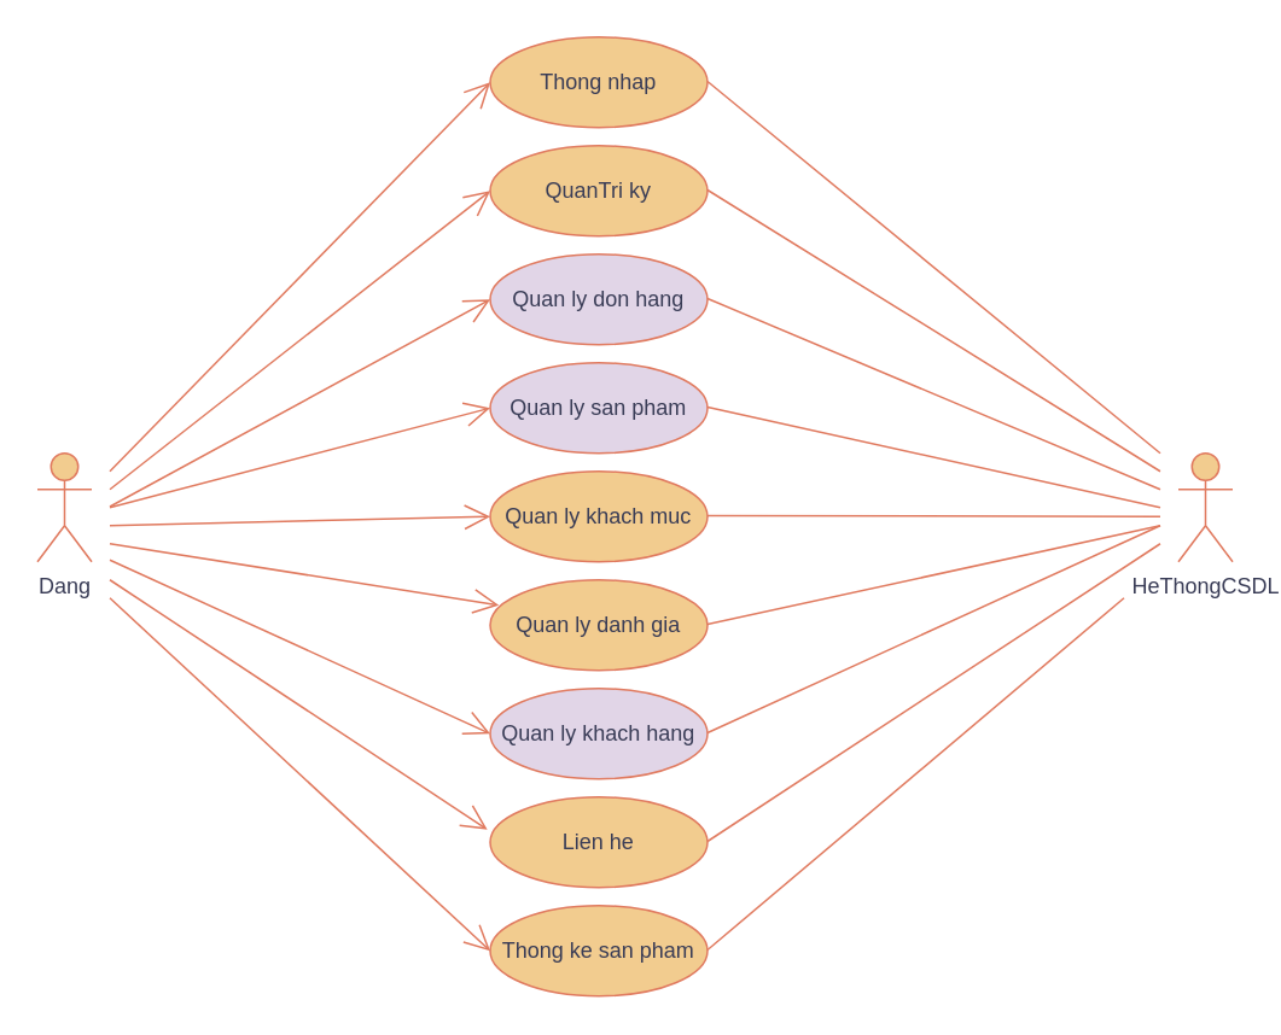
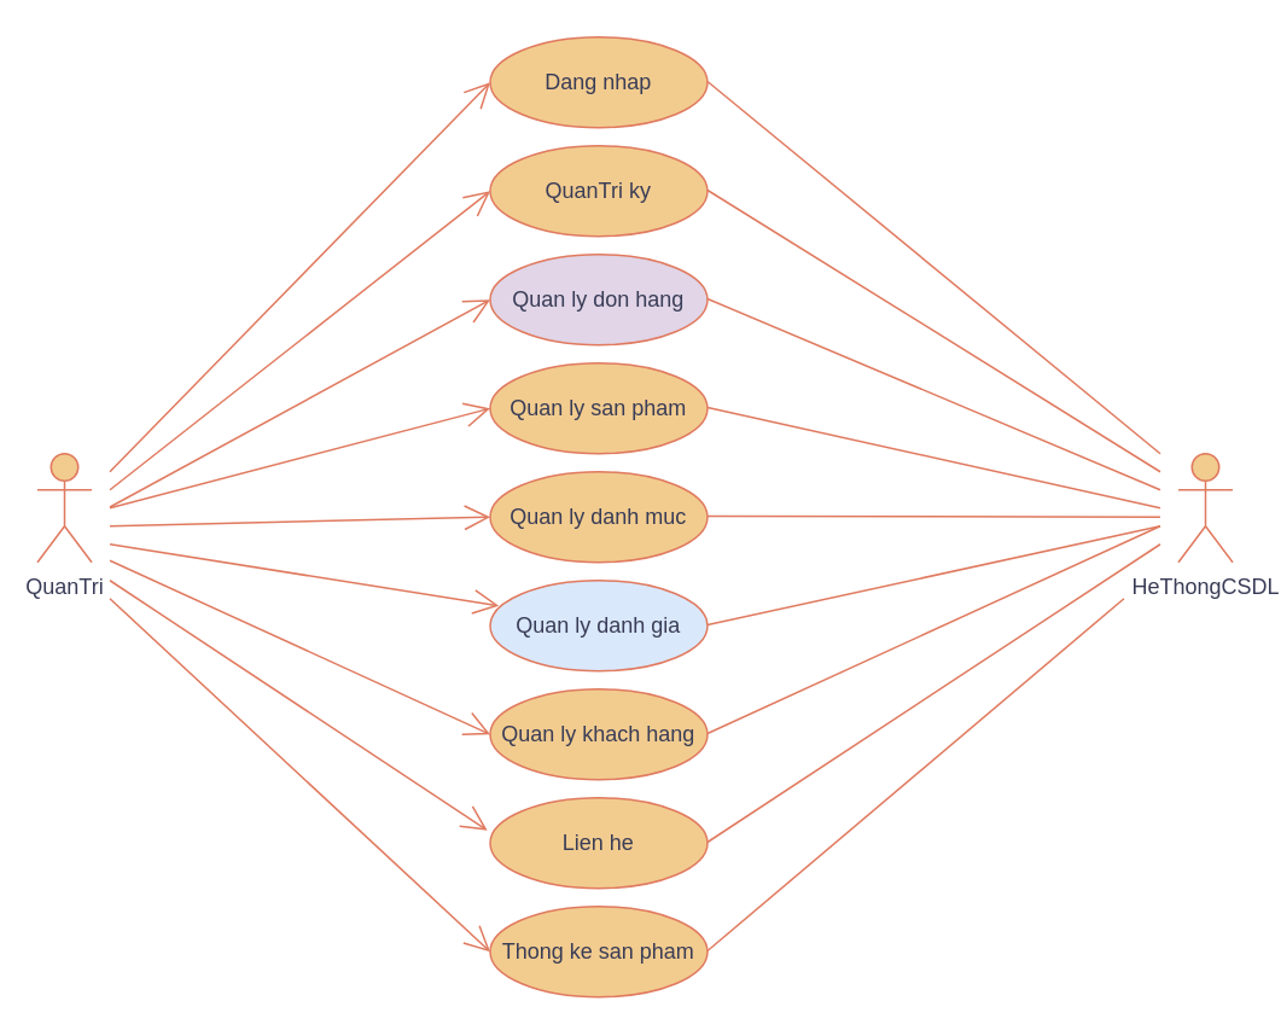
  <mxCell id="0" />
  <mxCell id="1" parent="0" />
  <mxCell id="2" value="Lien he" style="ellipse;whiteSpace=wrap;html=1;labelBackgroundColor=none;fillColor=#F2CC8F;strokeColor=#E07A5F;fontColor=#393C56;" vertex="1" parent="1"><mxGeometry x="270" y="440" width="120" height="50" as="geometry" /></mxCell>
- <mxCell id="3" value="Thong nhap" style="ellipse;whiteSpace=wrap;html=1;labelBackgroundColor=none;fillColor=#F2CC8F;strokeColor=#E07A5F;fontColor=#393C56;" vertex="1" parent="1"><mxGeometry x="270" y="20" width="120" height="50" as="geometry" /></mxCell>
+ <mxCell id="3" value="Dang nhap" style="ellipse;whiteSpace=wrap;html=1;labelBackgroundColor=none;fillColor=#F2CC8F;strokeColor=#E07A5F;fontColor=#393C56;" vertex="1" parent="1"><mxGeometry x="270" y="20" width="120" height="50" as="geometry" /></mxCell>
  <mxCell id="4" value="QuanTri ky" style="ellipse;whiteSpace=wrap;html=1;labelBackgroundColor=none;fillColor=#F2CC8F;strokeColor=#E07A5F;fontColor=#393C56;" vertex="1" parent="1"><mxGeometry x="270" y="80" width="120" height="50" as="geometry" /></mxCell>
  <mxCell id="5" value="Quan ly don hang" style="ellipse;whiteSpace=wrap;html=1;labelBackgroundColor=none;fillColor=#e1d5e7;strokeColor=#E07A5F;fontColor=#393C56;" vertex="1" parent="1"><mxGeometry x="270" y="140" width="120" height="50" as="geometry" /></mxCell>
- <mxCell id="6" value="Quan ly san pham" style="ellipse;whiteSpace=wrap;html=1;labelBackgroundColor=none;fillColor=#e1d5e7;strokeColor=#E07A5F;fontColor=#393C56;" vertex="1" parent="1"><mxGeometry x="270" y="200" width="120" height="50" as="geometry" /></mxCell>
- <mxCell id="7" value="Quan ly khach muc" style="ellipse;whiteSpace=wrap;html=1;labelBackgroundColor=none;fillColor=#F2CC8F;strokeColor=#E07A5F;fontColor=#393C56;" vertex="1" parent="1"><mxGeometry x="270" y="260" width="120" height="50" as="geometry" /></mxCell>
- <mxCell id="8" value="Quan ly danh gia" style="ellipse;whiteSpace=wrap;html=1;labelBackgroundColor=none;fillColor=#F2CC8F;strokeColor=#E07A5F;fontColor=#393C56;" vertex="1" parent="1"><mxGeometry x="270" y="320" width="120" height="50" as="geometry" /></mxCell>
- <mxCell id="9" value="Quan ly khach hang" style="ellipse;whiteSpace=wrap;html=1;labelBackgroundColor=none;fillColor=#e1d5e7;strokeColor=#E07A5F;fontColor=#393C56;" vertex="1" parent="1"><mxGeometry x="270" y="380" width="120" height="50" as="geometry" /></mxCell>
+ <mxCell id="6" value="Quan ly san pham" style="ellipse;whiteSpace=wrap;html=1;labelBackgroundColor=none;fillColor=#F2CC8F;strokeColor=#E07A5F;fontColor=#393C56;" vertex="1" parent="1"><mxGeometry x="270" y="200" width="120" height="50" as="geometry" /></mxCell>
+ <mxCell id="7" value="Quan ly danh muc" style="ellipse;whiteSpace=wrap;html=1;labelBackgroundColor=none;fillColor=#F2CC8F;strokeColor=#E07A5F;fontColor=#393C56;" vertex="1" parent="1"><mxGeometry x="270" y="260" width="120" height="50" as="geometry" /></mxCell>
+ <mxCell id="8" value="Quan ly danh gia" style="ellipse;whiteSpace=wrap;html=1;labelBackgroundColor=none;fillColor=#dae8fc;strokeColor=#E07A5F;fontColor=#393C56;" vertex="1" parent="1"><mxGeometry x="270" y="320" width="120" height="50" as="geometry" /></mxCell>
+ <mxCell id="9" value="Quan ly khach hang" style="ellipse;whiteSpace=wrap;html=1;labelBackgroundColor=none;fillColor=#F2CC8F;strokeColor=#E07A5F;fontColor=#393C56;" vertex="1" parent="1"><mxGeometry x="270" y="380" width="120" height="50" as="geometry" /></mxCell>
  <mxCell id="10" value="Thong ke san pham" style="ellipse;whiteSpace=wrap;html=1;labelBackgroundColor=none;fillColor=#F2CC8F;strokeColor=#E07A5F;fontColor=#393C56;" vertex="1" parent="1"><mxGeometry x="270" y="500" width="120" height="50" as="geometry" /></mxCell>
- <mxCell id="11" value="Dang" style="shape=umlActor;verticalLabelPosition=bottom;verticalAlign=top;html=1;outlineConnect=0;labelBackgroundColor=none;fillColor=#F2CC8F;strokeColor=#E07A5F;fontColor=#393C56;" vertex="1" parent="1"><mxGeometry x="20" y="250" width="30" height="60" as="geometry" /></mxCell>
+ <mxCell id="11" value="QuanTri" style="shape=umlActor;verticalLabelPosition=bottom;verticalAlign=top;html=1;outlineConnect=0;labelBackgroundColor=none;fillColor=#F2CC8F;strokeColor=#E07A5F;fontColor=#393C56;" vertex="1" parent="1"><mxGeometry x="20" y="250" width="30" height="60" as="geometry" /></mxCell>
  <mxCell id="12" value="HeThongCSDL" style="shape=umlActor;verticalLabelPosition=bottom;verticalAlign=top;html=1;outlineConnect=0;textShadow=0;labelBorderColor=none;labelBackgroundColor=none;fillColor=#F2CC8F;strokeColor=#E07A5F;fontColor=#393C56;" vertex="1" parent="1"><mxGeometry x="650" y="250" width="30" height="60" as="geometry" /></mxCell>
  <mxCell id="13" value="" style="endArrow=none;html=1;rounded=0;labelBackgroundColor=none;strokeColor=#E07A5F;fontColor=default;" edge="1" parent="1"><mxGeometry relative="1" as="geometry"><mxPoint x="390" y="284.5" as="sourcePoint" /><mxPoint x="640" y="285" as="targetPoint" /></mxGeometry></mxCell>
  <mxCell id="14" value="" style="endArrow=none;html=1;rounded=0;labelBackgroundColor=none;strokeColor=#E07A5F;fontColor=default;" edge="1" parent="1"><mxGeometry relative="1" as="geometry"><mxPoint x="390" y="344.5" as="sourcePoint" /><mxPoint x="640" y="290" as="targetPoint" /></mxGeometry></mxCell>
  <mxCell id="15" value="" style="endArrow=none;html=1;rounded=0;labelBackgroundColor=none;strokeColor=#E07A5F;fontColor=default;" edge="1" parent="1"><mxGeometry relative="1" as="geometry"><mxPoint x="390" y="404.5" as="sourcePoint" /><mxPoint x="640" y="290" as="targetPoint" /></mxGeometry></mxCell>
  <mxCell id="16" value="" style="endArrow=none;html=1;rounded=0;labelBackgroundColor=none;strokeColor=#E07A5F;fontColor=default;" edge="1" parent="1"><mxGeometry relative="1" as="geometry"><mxPoint x="390" y="464.5" as="sourcePoint" /><mxPoint x="640" y="300" as="targetPoint" /></mxGeometry></mxCell>
  <mxCell id="17" value="" style="endArrow=none;html=1;rounded=0;labelBackgroundColor=none;strokeColor=#E07A5F;fontColor=default;" edge="1" parent="1"><mxGeometry relative="1" as="geometry"><mxPoint x="390" y="524.5" as="sourcePoint" /><mxPoint x="620" y="330" as="targetPoint" /></mxGeometry></mxCell>
  <mxCell id="18" value="" style="endArrow=none;html=1;rounded=0;labelBackgroundColor=none;strokeColor=#E07A5F;fontColor=default;" edge="1" parent="1"><mxGeometry relative="1" as="geometry"><mxPoint x="390" y="224.5" as="sourcePoint" /><mxPoint x="640" y="280" as="targetPoint" /></mxGeometry></mxCell>
  <mxCell id="19" value="" style="endArrow=none;html=1;rounded=0;labelBackgroundColor=none;strokeColor=#E07A5F;fontColor=default;" edge="1" parent="1"><mxGeometry relative="1" as="geometry"><mxPoint x="390" y="164.5" as="sourcePoint" /><mxPoint x="640" y="270" as="targetPoint" /></mxGeometry></mxCell>
  <mxCell id="20" value="" style="endArrow=none;html=1;rounded=0;labelBackgroundColor=none;strokeColor=#E07A5F;fontColor=default;" edge="1" parent="1"><mxGeometry relative="1" as="geometry"><mxPoint x="390" y="104.5" as="sourcePoint" /><mxPoint x="640" y="260" as="targetPoint" /></mxGeometry></mxCell>
  <mxCell id="21" value="" style="endArrow=none;html=1;rounded=0;labelBackgroundColor=none;strokeColor=#E07A5F;fontColor=default;" edge="1" parent="1"><mxGeometry relative="1" as="geometry"><mxPoint x="390" y="44.5" as="sourcePoint" /><mxPoint x="640" y="250" as="targetPoint" /></mxGeometry></mxCell>
  <mxCell id="22" value="" style="endArrow=open;endFill=1;endSize=12;html=1;rounded=0;entryX=0;entryY=0.5;entryDx=0;entryDy=0;labelBackgroundColor=none;strokeColor=#E07A5F;fontColor=default;" edge="1" parent="1" target="4"><mxGeometry width="160" relative="1" as="geometry"><mxPoint x="60" y="270" as="sourcePoint" /><mxPoint x="220" y="270" as="targetPoint" /></mxGeometry></mxCell>
  <mxCell id="23" value="" style="endArrow=open;endFill=1;endSize=12;html=1;rounded=0;entryX=0;entryY=0.5;entryDx=0;entryDy=0;labelBackgroundColor=none;strokeColor=#E07A5F;fontColor=default;" edge="1" parent="1" target="5"><mxGeometry width="160" relative="1" as="geometry"><mxPoint x="60" y="279.5" as="sourcePoint" /><mxPoint x="220" y="279.5" as="targetPoint" /></mxGeometry></mxCell>
  <mxCell id="24" value="" style="endArrow=open;endFill=1;endSize=12;html=1;rounded=0;entryX=0;entryY=0.5;entryDx=0;entryDy=0;labelBackgroundColor=none;strokeColor=#E07A5F;fontColor=default;" edge="1" parent="1" target="3"><mxGeometry width="160" relative="1" as="geometry"><mxPoint x="60" y="260" as="sourcePoint" /><mxPoint x="220" y="260" as="targetPoint" /></mxGeometry></mxCell>
  <mxCell id="25" value="" style="endArrow=open;endFill=1;endSize=12;html=1;rounded=0;entryX=0;entryY=0.5;entryDx=0;entryDy=0;labelBackgroundColor=none;strokeColor=#E07A5F;fontColor=default;" edge="1" parent="1" target="7"><mxGeometry width="160" relative="1" as="geometry"><mxPoint x="60" y="290" as="sourcePoint" /><mxPoint x="220" y="284.5" as="targetPoint" /></mxGeometry></mxCell>
  <mxCell id="26" value="" style="endArrow=open;endFill=1;endSize=12;html=1;rounded=0;entryX=0;entryY=0.5;entryDx=0;entryDy=0;labelBackgroundColor=none;strokeColor=#E07A5F;fontColor=default;" edge="1" parent="1" target="6"><mxGeometry width="160" relative="1" as="geometry"><mxPoint x="60" y="280" as="sourcePoint" /><mxPoint x="220" y="290" as="targetPoint" /></mxGeometry></mxCell>
  <mxCell id="27" value="" style="endArrow=open;endFill=1;endSize=12;html=1;rounded=0;entryX=0.04;entryY=0.28;entryDx=0;entryDy=0;entryPerimeter=0;labelBackgroundColor=none;strokeColor=#E07A5F;fontColor=default;" edge="1" parent="1" target="8"><mxGeometry width="160" relative="1" as="geometry"><mxPoint x="60" y="300" as="sourcePoint" /><mxPoint x="220" y="300" as="targetPoint" /></mxGeometry></mxCell>
  <mxCell id="28" value="" style="endArrow=open;endFill=1;endSize=12;html=1;rounded=0;entryX=0;entryY=0.5;entryDx=0;entryDy=0;labelBackgroundColor=none;strokeColor=#E07A5F;fontColor=default;" edge="1" parent="1" target="9"><mxGeometry width="160" relative="1" as="geometry"><mxPoint x="60" y="309" as="sourcePoint" /><mxPoint x="220" y="309" as="targetPoint" /></mxGeometry></mxCell>
  <mxCell id="29" value="" style="endArrow=open;endFill=1;endSize=12;html=1;rounded=0;entryX=-0.013;entryY=0.36;entryDx=0;entryDy=0;entryPerimeter=0;labelBackgroundColor=none;strokeColor=#E07A5F;fontColor=default;" edge="1" parent="1" target="2"><mxGeometry width="160" relative="1" as="geometry"><mxPoint x="60" y="320" as="sourcePoint" /><mxPoint x="220" y="320" as="targetPoint" /></mxGeometry></mxCell>
  <mxCell id="30" value="" style="endArrow=open;endFill=1;endSize=12;html=1;rounded=0;entryX=0;entryY=0.5;entryDx=0;entryDy=0;labelBackgroundColor=none;strokeColor=#E07A5F;fontColor=default;" edge="1" parent="1" target="10"><mxGeometry width="160" relative="1" as="geometry"><mxPoint x="60" y="330" as="sourcePoint" /><mxPoint x="220" y="330" as="targetPoint" /></mxGeometry></mxCell>
